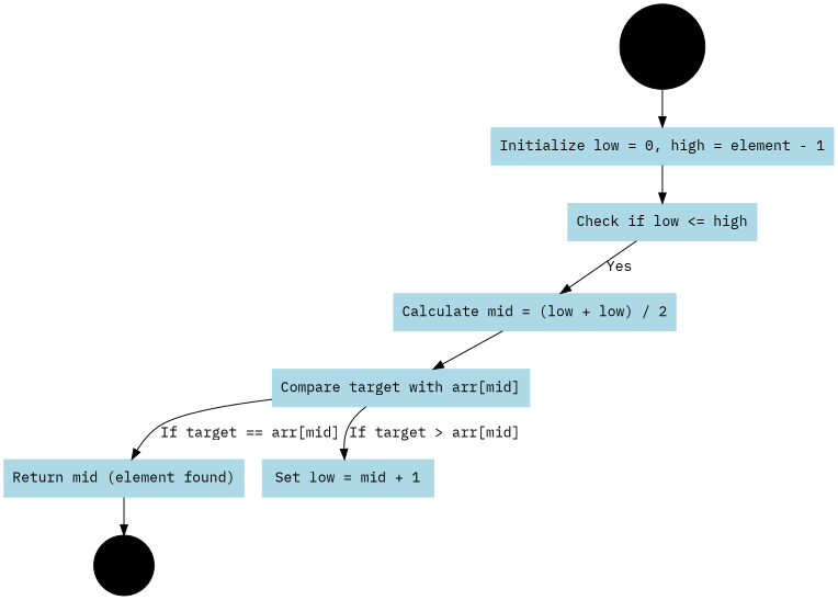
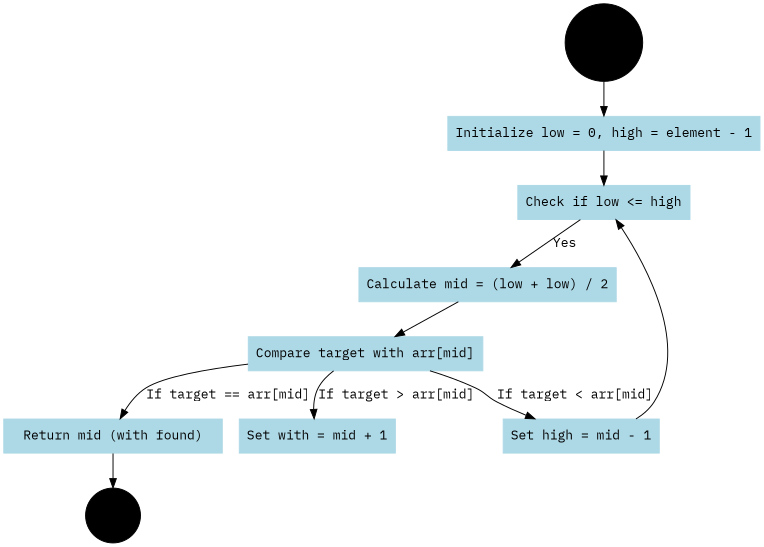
  digraph {
    fontname="IBM Plex Mono"
    node [color=lightblue fontname="IBM Plex Mono" shape=box style=filled]
    edge [fontname="IBM Plex Mono"]
    Start [color=black shape=circle width=.15]
    n2 [label="Initialize low = 0, high = element - 1"]
    "Check if low <= high"
    n4 [label="Calculate mid = (low + low) / 2"]
    "Compare target with arr[mid]"
-   "Return mid (element found)"
-   "Set low = mid + 1"
+   "Return mid (element found)" [label="Return mid (with found)"]
+   "Set low = mid + 1" [label="Set with = mid + 1"]
+   "Set high = mid - 1"
    End [color=black shape=circle width=.15]
    Start -> n2
    n2 -> "Check if low <= high"
    "Check if low <= high" -> n4 [label=Yes]
    n4 -> "Compare target with arr[mid]"
    "Compare target with arr[mid]" -> "Return mid (element found)" [label="If target == arr[mid]"]
    "Compare target with arr[mid]" -> "Set low = mid + 1" [label="If target > arr[mid]"]
+   "Compare target with arr[mid]" -> "Set high = mid - 1" [label="If target < arr[mid]"]
    "Return mid (element found)" -> End
+   "Set high = mid - 1" -> "Check if low <= high"
  }
